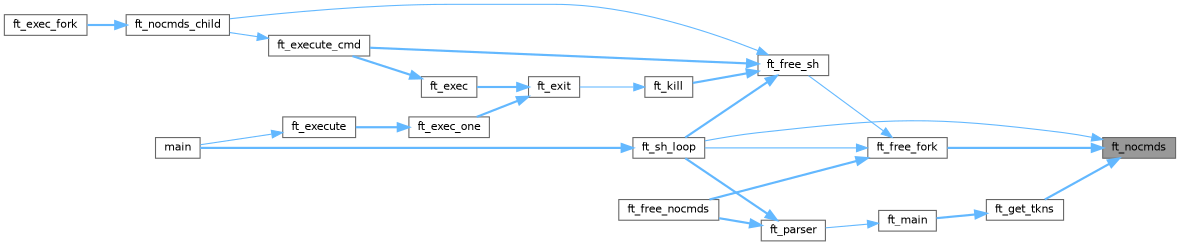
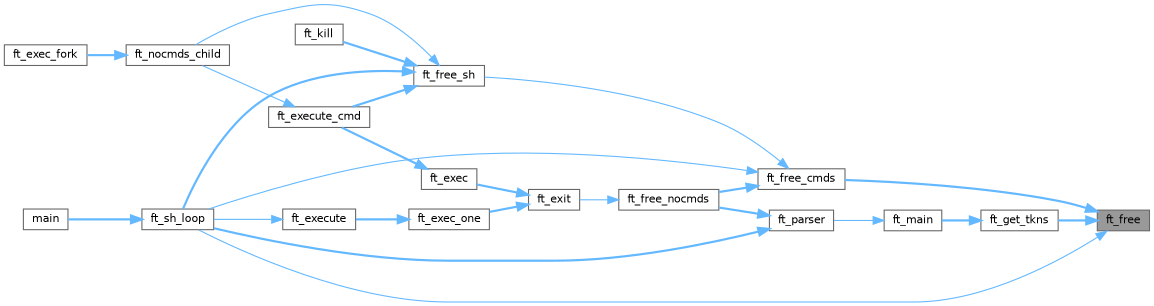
  digraph {
    rankdir=RL
    node [color=grey40 fillcolor=white fontname=Helvetica fontsize=10 shape=box style=filled]
    edge [color=steelblue1 dir=back fontname=Helvetica fontsize=10 labelfontname=Helvetica labelfontsize=10 style=bold]
-   n1 [color=gray40 fillcolor=grey60 fontcolor=black height=0.2 label=ft_nocmds width=0.4]
-   n2 [height=0.2 label=ft_free_fork width=0.4]
+   n1 [color=gray40 fillcolor=grey60 fontcolor=black height=0.2 label=ft_free width=0.4]
+   n2 [height=0.2 label=ft_free_cmds width=0.4]
    n3 [height=0.2 label=ft_sh_loop width=0.4]
    n4 [height=0.2 label=ft_get_tkns width=0.4]
    n5 [height=0.2 label=ft_free_nocmds width=0.4]
    n6 [height=0.2 label=ft_free_sh width=0.4]
    n7 [height=0.2 label=main width=0.4]
    n8 [height=0.2 label=ft_main width=0.4]
    n9 [height=0.2 label=ft_nocmds_child width=0.4]
    n10 [height=0.2 label=ft_execute_cmd width=0.4]
    n11 [height=0.2 label=ft_kill width=0.4]
    n12 [height=0.2 label=ft_parser width=0.4]
    n13 [height=0.2 label=ft_exec_fork width=0.4]
    n14 [height=0.2 label=ft_exit width=0.4]
    n15 [height=0.2 label=ft_exec width=0.4]
    n16 [height=0.2 label=ft_exec_one width=0.4]
    n17 [height=0.2 label=ft_execute width=0.4]
    n1 -> n2
    n1 -> n3 [style=solid]
    n1 -> n4
    n2 -> n3 [style=solid]
    n2 -> n5
    n2 -> n6 [style=solid]
    n3 -> n7
    n4 -> n8
    n6 -> n3
    n6 -> n9 [style=solid]
    n6 -> n10
    n6 -> n11
    n8 -> n12 [style=solid]
    n9 -> n13
    n10 -> n9 [style=solid]
-   n11 -> n14 [style=solid]
+   n5 -> n14 [style=solid]
    n12 -> n3
    n12 -> n5
    n14 -> n15
    n14 -> n16
    n15 -> n10
    n16 -> n17
-   n17 -> n7 [style=solid]
+   n17 -> n3 [style=solid]
  }
